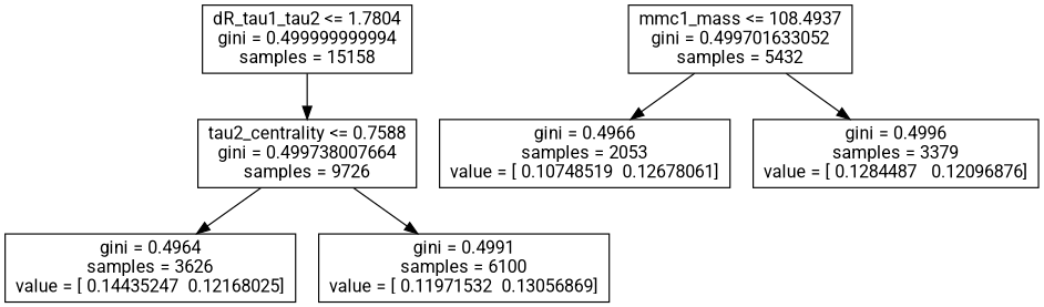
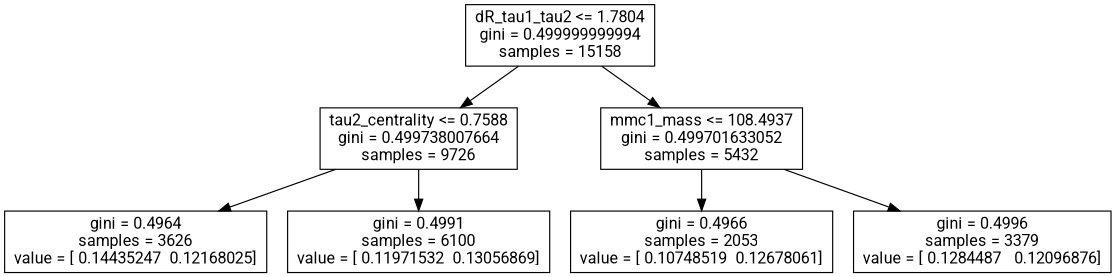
  digraph {
    fontname=Roboto
    node [shape=box fontname=Roboto]
    edge [fontname=Roboto]
    n1 [label="dR_tau1_tau2 <= 1.7804\ngini = 0.499999999994\nsamples = 15158"]
    n2 [label="tau2_centrality <= 0.7588\ngini = 0.499738007664\nsamples = 9726"]
    n3 [label="mmc1_mass <= 108.4937\ngini = 0.499701633052\nsamples = 5432"]
    n4 [label="gini = 0.4964\nsamples = 3626\nvalue = [ 0.14435247  0.12168025]"]
    n5 [label="gini = 0.4991\nsamples = 6100\nvalue = [ 0.11971532  0.13056869]"]
    n6 [label="gini = 0.4966\nsamples = 2053\nvalue = [ 0.10748519  0.12678061]"]
    n7 [label="gini = 0.4996\nsamples = 3379\nvalue = [ 0.1284487   0.12096876]"]
    n1 -> n2
+   n1 -> n3
    n2 -> n4
    n2 -> n5
    n3 -> n6
    n3 -> n7
  }
